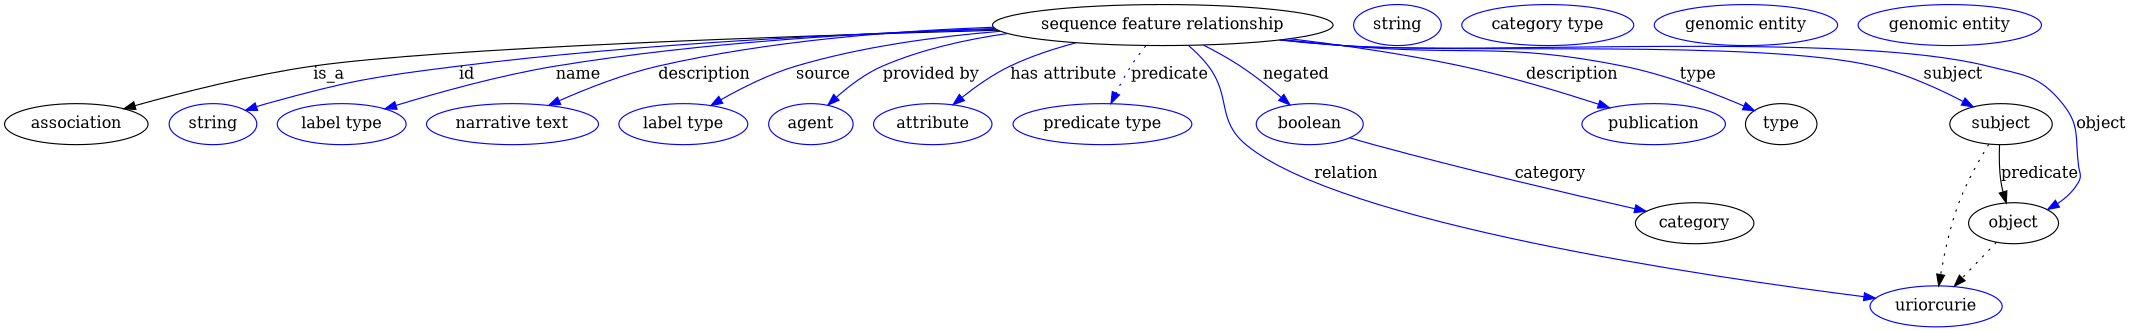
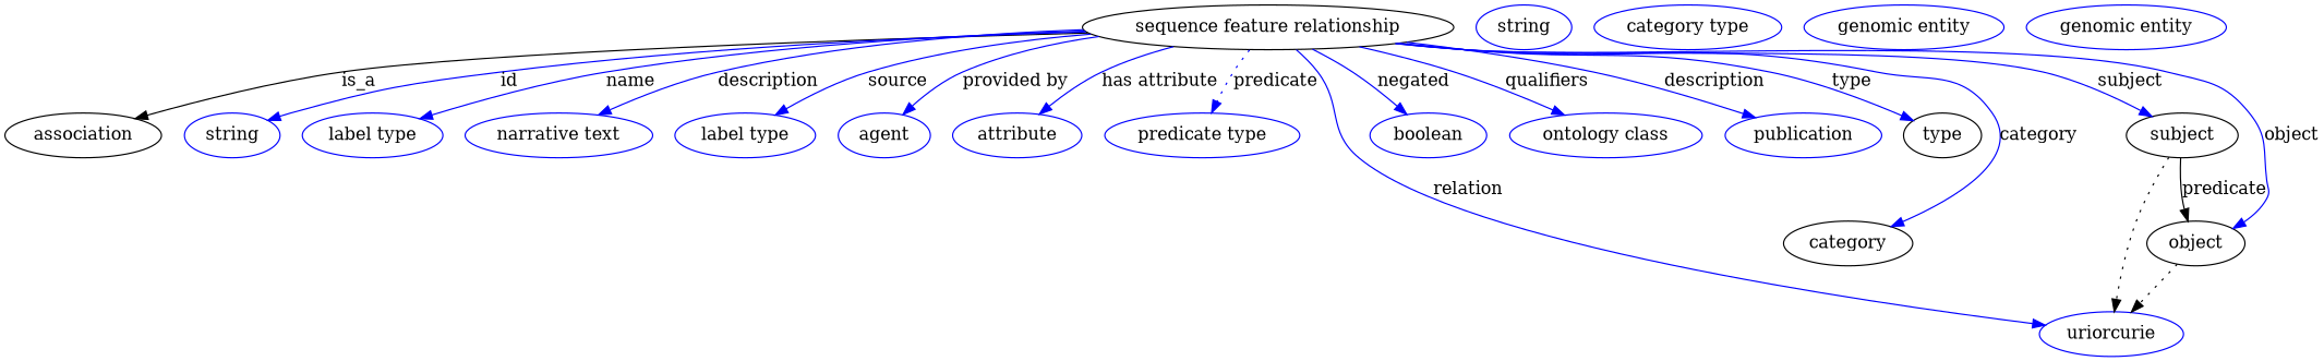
  digraph {
    node [color=blue]
    edge [color=blue style=solid]
    n1 [height=0.5 label="sequence feature relationship" width=4.1524 color=""]
    association [height=0.5 width=1.7512 color=""]
    n3 [height=0.5 label=string width=1.0652]
    n4 [height=0.5 label="label type" width=1.5707]
    n5 [height=0.5 label="narrative text" width=2.0943]
    n6 [height=0.5 label="label type" width=1.5707]
    n7 [height=0.5 label=agent width=1.0291]
    n8 [height=0.5 label=attribute width=1.4443]
    n9 [height=0.5 label="predicate type" width=2.1845]
    n10 [height=0.5 label=uriorcurie width=1.6068]
    n11 [height=0.5 label=boolean width=1.2999]
+   n12 [height=0.5 label="ontology class" width=2.1484]
    n13 [height=0.5 label=publication width=1.7512]
    type [height=0.5 width=0.86659 color=""]
    category [height=0.5 width=1.4443 color=""]
    subject [height=0.5 width=1.2457 color=""]
    object [height=0.5 width=1.1013 color=""]
    n18 [height=0.5 label=string width=1.0652]
    n19 [height=0.5 label="category type" width=2.0943]
    n20 [height=0.5 label="genomic entity" width=2.2387]
    n21 [height=0.5 label="genomic entity" width=2.2387]
    n1 -> association [label=is_a color="" style=""]
    n1 -> n3 [label=id]
    n1 -> n4 [label=name]
    n1 -> n5 [label=description]
    n1 -> n6 [label=source]
    n1 -> n7 [label="provided by"]
    n1 -> n8 [label="has attribute"]
    n1 -> n9 [label=predicate style=dotted]
    n1 -> n10 [label=relation]
    n1 -> n11 [label=negated]
+   n1 -> n12 [label=qualifiers]
    n1 -> n13 [label=description]
    n1 -> type [label=type]
-   n11 -> category [label=category]
+   n1 -> category [label=category]
    n1 -> subject [label=subject]
    n1 -> object [label=object]
    subject -> n10 [style=dotted color=""]
    subject -> object [label=predicate color="" style=""]
    object -> n10 [style=dotted color=""]
  }
